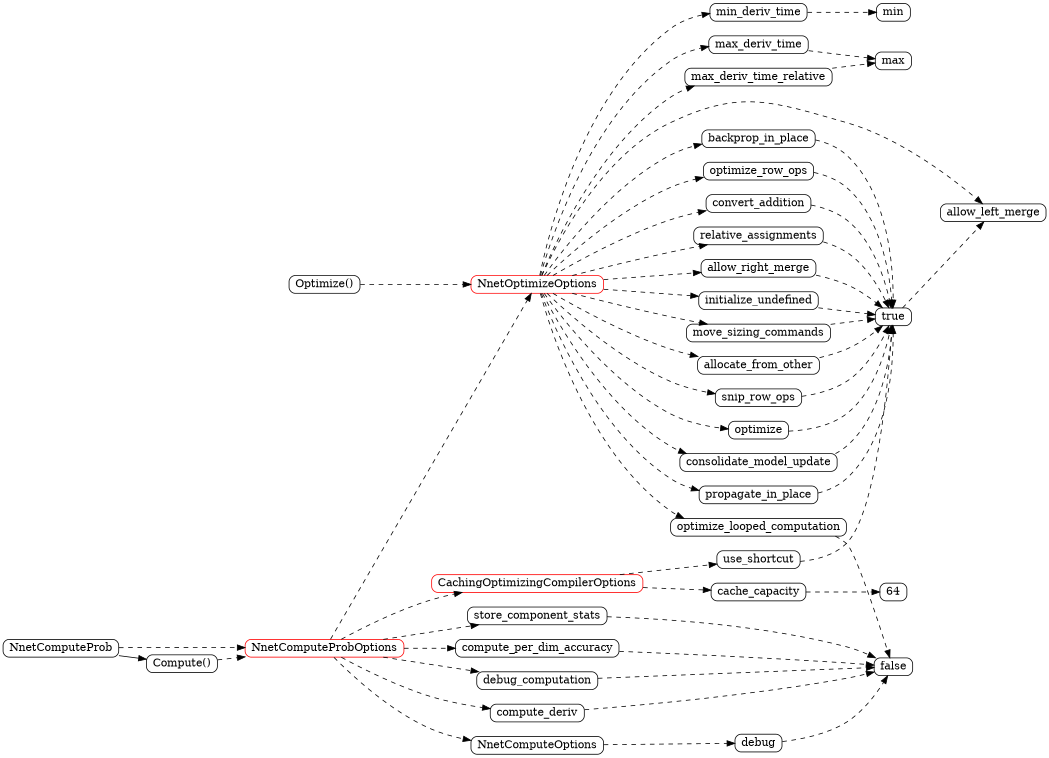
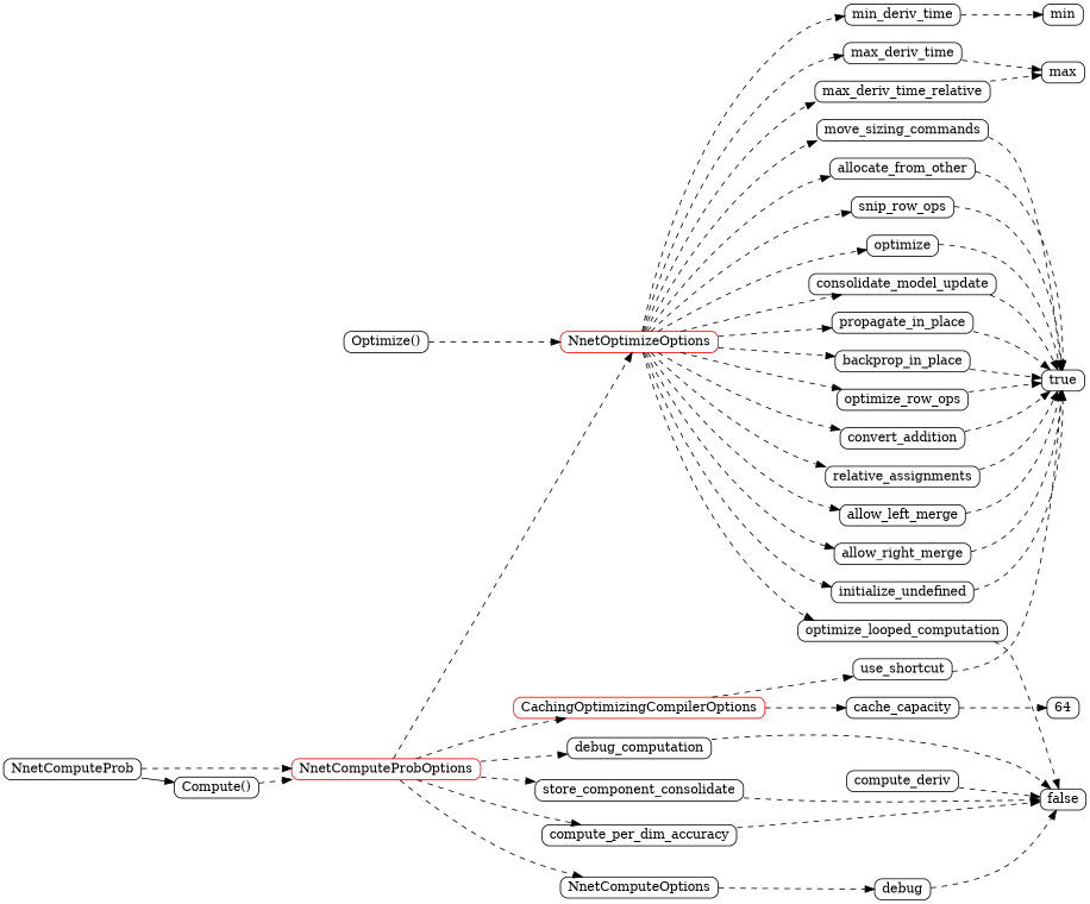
  digraph {
    rankdir=LR
    node [shape=Mrecord]
    edge [style=dashed]
    NnetComputeProbOptions [color=red height=.1 width=.1]
    NnetOptimizeOptions [color=red height=.1 width=.1]
    NnetComputeOptions [color=black height=.1 width=.1]
    CachingOptimizingCompilerOptions [color=red height=.1 width=.1]
    debug_computation [height=.1 width=.1]
    compute_deriv [height=.1 width=.1]
-   store_component_stats [height=.1 width=.1]
+   store_component_stats [height=.1 width=.1 label=store_component_consolidate]
    compute_per_dim_accuracy [height=.1 width=.1]
    optimize [height=.1 width=.1]
    consolidate_model_update [height=.1 width=.1]
    propagate_in_place [height=.1 width=.1]
    backprop_in_place [height=.1 width=.1]
    optimize_row_ops [height=.1 width=.1]
    convert_addition [height=.1 width=.1]
    n15 [height=.1 label=relative_assignments width=.1]
    allow_left_merge [height=.1 width=.1]
    allow_right_merge [height=.1 width=.1]
    initialize_undefined [height=.1 width=.1]
    move_sizing_commands [height=.1 width=.1]
    allocate_from_other [height=.1 width=.1]
    min_deriv_time [height=.1 width=.1]
    max_deriv_time [height=.1 width=.1]
    max_deriv_time_relative [height=.1 width=.1]
    snip_row_ops [height=.1 width=.1]
    optimize_looped_computation [height=.1 width=.1]
    debug [height=.1 width=.1]
    use_shortcut [height=.1 width=.1]
    cache_capacity [height=.1 width=.1]
    false [height=.1 width=.1]
    true [height=.1 width=.1]
    min [height=.1 width=.1]
    max [height=.1 width=.1]
    64 [height=.1 width=.1]
    NnetComputeProb [height=.1 width=.1]
    n35 [height=.1 label="Compute()" width=.1]
    n36 [height=.1 label="Optimize()" width=.1]
    NnetComputeProbOptions -> NnetOptimizeOptions
    NnetComputeProbOptions -> NnetComputeOptions
    NnetComputeProbOptions -> CachingOptimizingCompilerOptions
    NnetComputeProbOptions -> debug_computation
-   NnetComputeProbOptions -> compute_deriv
    NnetComputeProbOptions -> store_component_stats
    NnetComputeProbOptions -> compute_per_dim_accuracy
    NnetOptimizeOptions -> optimize
    NnetOptimizeOptions -> consolidate_model_update
    NnetOptimizeOptions -> propagate_in_place
    NnetOptimizeOptions -> backprop_in_place
    NnetOptimizeOptions -> optimize_row_ops
    NnetOptimizeOptions -> convert_addition
    NnetOptimizeOptions -> n15
    NnetOptimizeOptions -> allow_left_merge
    NnetOptimizeOptions -> allow_right_merge
    NnetOptimizeOptions -> initialize_undefined
    NnetOptimizeOptions -> move_sizing_commands
    NnetOptimizeOptions -> allocate_from_other
    NnetOptimizeOptions -> min_deriv_time
    NnetOptimizeOptions -> max_deriv_time
    NnetOptimizeOptions -> max_deriv_time_relative
    NnetOptimizeOptions -> snip_row_ops
    NnetOptimizeOptions -> optimize_looped_computation
    NnetComputeOptions -> debug
    CachingOptimizingCompilerOptions -> use_shortcut
    CachingOptimizingCompilerOptions -> cache_capacity
    debug_computation -> false
    compute_deriv -> false
    store_component_stats -> false
    compute_per_dim_accuracy -> false
    optimize -> true
    consolidate_model_update -> true
    propagate_in_place -> true
    backprop_in_place -> true
    optimize_row_ops -> true
    convert_addition -> true
    n15 -> true
-   true -> allow_left_merge
+   allow_left_merge -> true
    allow_right_merge -> true
    initialize_undefined -> true
    move_sizing_commands -> true
    allocate_from_other -> true
    min_deriv_time -> min
    max_deriv_time -> max
    max_deriv_time_relative -> max
    snip_row_ops -> true
    optimize_looped_computation -> false
    debug -> false
    use_shortcut -> true
    cache_capacity -> 64
    NnetComputeProb -> NnetComputeProbOptions
    NnetComputeProb -> n35 [style=filled]
    n35 -> NnetComputeProbOptions
    n36 -> NnetOptimizeOptions
  }
